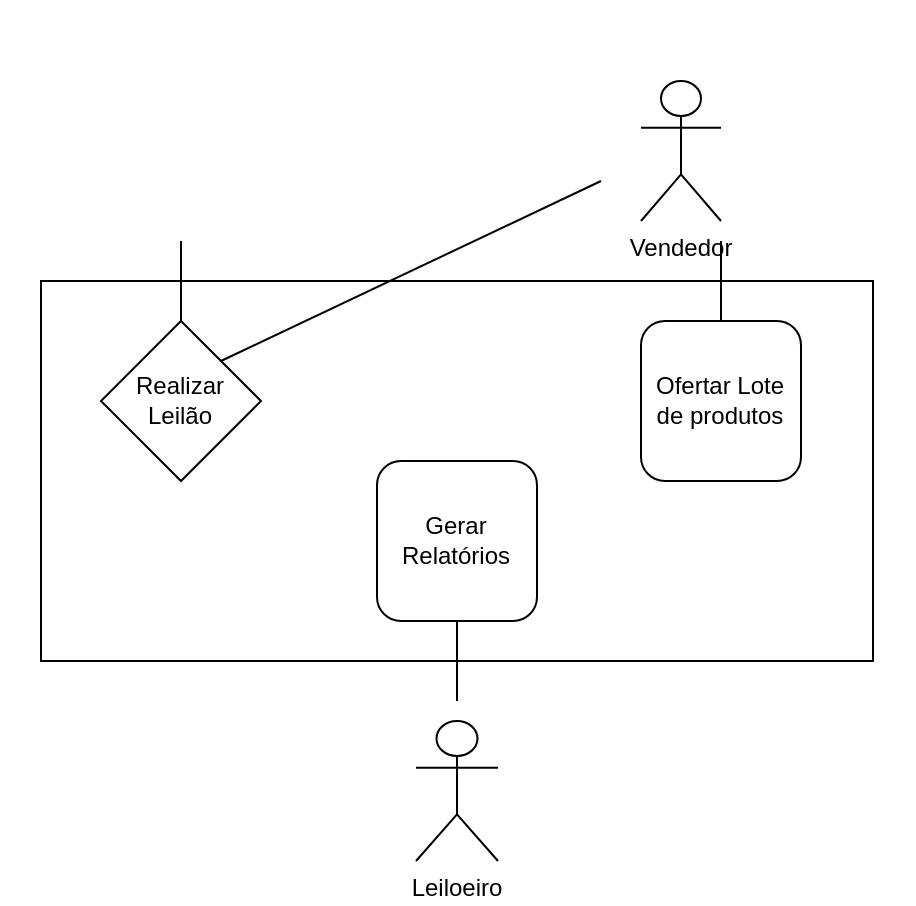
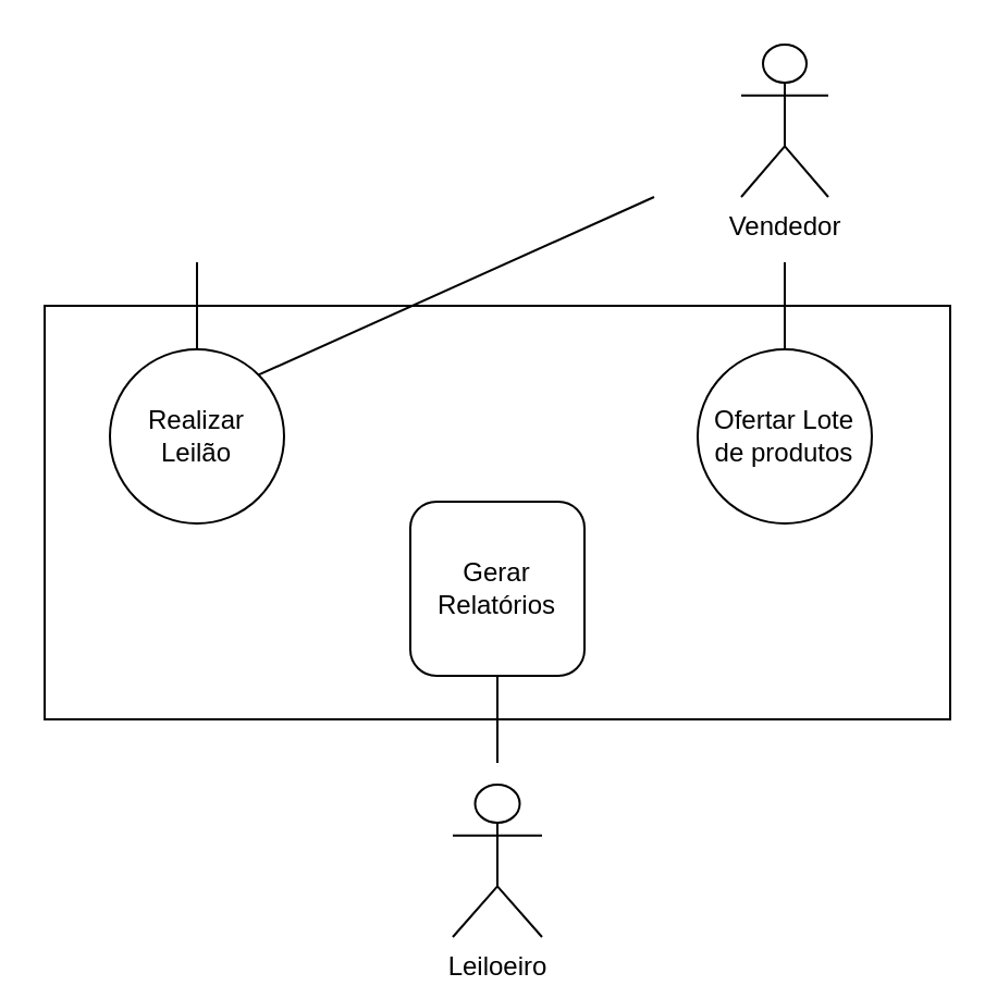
  <mxCell id="0" />
  <mxCell id="1" parent="0" />
  <mxCell id="2" value="" style="rounded=0;whiteSpace=wrap;html=1;" vertex="1" parent="1"><mxGeometry x="20" y="140" width="416" height="190" as="geometry" /></mxCell>
- <mxCell id="3" value="Vendedor" style="shape=umlActor;verticalLabelPosition=bottom;verticalAlign=top;html=1;outlineConnect=0;" vertex="1" parent="1"><mxGeometry x="320" y="40" width="40" height="70" as="geometry" /></mxCell>
+ <mxCell id="3" value="Vendedor" style="shape=umlActor;verticalLabelPosition=bottom;verticalAlign=top;html=1;outlineConnect=0;" vertex="1" parent="1"><mxGeometry x="340" y="20" width="40" height="70" as="geometry" /></mxCell>
  <mxCell id="4" value="Leiloeiro" style="shape=umlActor;verticalLabelPosition=bottom;verticalAlign=top;html=1;outlineConnect=0;" vertex="1" parent="1"><mxGeometry x="207.5" y="360" width="41" height="70" as="geometry" /></mxCell>
- <mxCell id="5" value="Realizar Leilão" style="rhombus;whiteSpace=wrap;html=1;aspect=fixed;" vertex="1" parent="1"><mxGeometry x="50" y="160" width="80" height="80" as="geometry" /></mxCell>
- <mxCell id="6" value="Ofertar Lote de produtos" style="whiteSpace=wrap;html=1;aspect=fixed;rounded=1;" vertex="1" parent="1"><mxGeometry x="320" y="160" width="80" height="80" as="geometry" /></mxCell>
+ <mxCell id="5" value="Realizar Leilão" style="ellipse;whiteSpace=wrap;html=1;aspect=fixed;" vertex="1" parent="1"><mxGeometry x="50" y="160" width="80" height="80" as="geometry" /></mxCell>
+ <mxCell id="6" value="Ofertar Lote de produtos" style="ellipse;whiteSpace=wrap;html=1;aspect=fixed;" vertex="1" parent="1"><mxGeometry x="320" y="160" width="80" height="80" as="geometry" /></mxCell>
  <mxCell id="7" value="Gerar Relatórios" style="whiteSpace=wrap;html=1;aspect=fixed;rounded=1;" vertex="1" parent="1"><mxGeometry x="188" y="230" width="80" height="80" as="geometry" /></mxCell>
  <mxCell id="8" value="" style="endArrow=none;html=1;exitX=0.5;exitY=0;exitDx=0;exitDy=0;" edge="1" parent="1" source="5"><mxGeometry width="50" height="50" relative="1" as="geometry"><mxPoint x="190" y="240" as="sourcePoint" /><mxPoint x="90" y="120" as="targetPoint" /></mxGeometry></mxCell>
  <mxCell id="9" value="" style="endArrow=none;html=1;exitX=1;exitY=0;exitDx=0;exitDy=0;" edge="1" parent="1" source="5"><mxGeometry width="50" height="50" relative="1" as="geometry"><mxPoint x="190" y="240" as="sourcePoint" /><mxPoint x="300" y="90" as="targetPoint" /></mxGeometry></mxCell>
  <mxCell id="10" value="" style="endArrow=none;html=1;entryX=0.5;entryY=0;entryDx=0;entryDy=0;" edge="1" parent="1" target="6"><mxGeometry width="50" height="50" relative="1" as="geometry"><mxPoint x="360" y="120" as="sourcePoint" /><mxPoint x="240" y="190" as="targetPoint" /></mxGeometry></mxCell>
  <mxCell id="11" value="" style="endArrow=none;html=1;exitX=0.5;exitY=1;exitDx=0;exitDy=0;" edge="1" parent="1" source="7"><mxGeometry width="50" height="50" relative="1" as="geometry"><mxPoint x="190" y="240" as="sourcePoint" /><mxPoint x="228" y="350" as="targetPoint" /></mxGeometry></mxCell>
